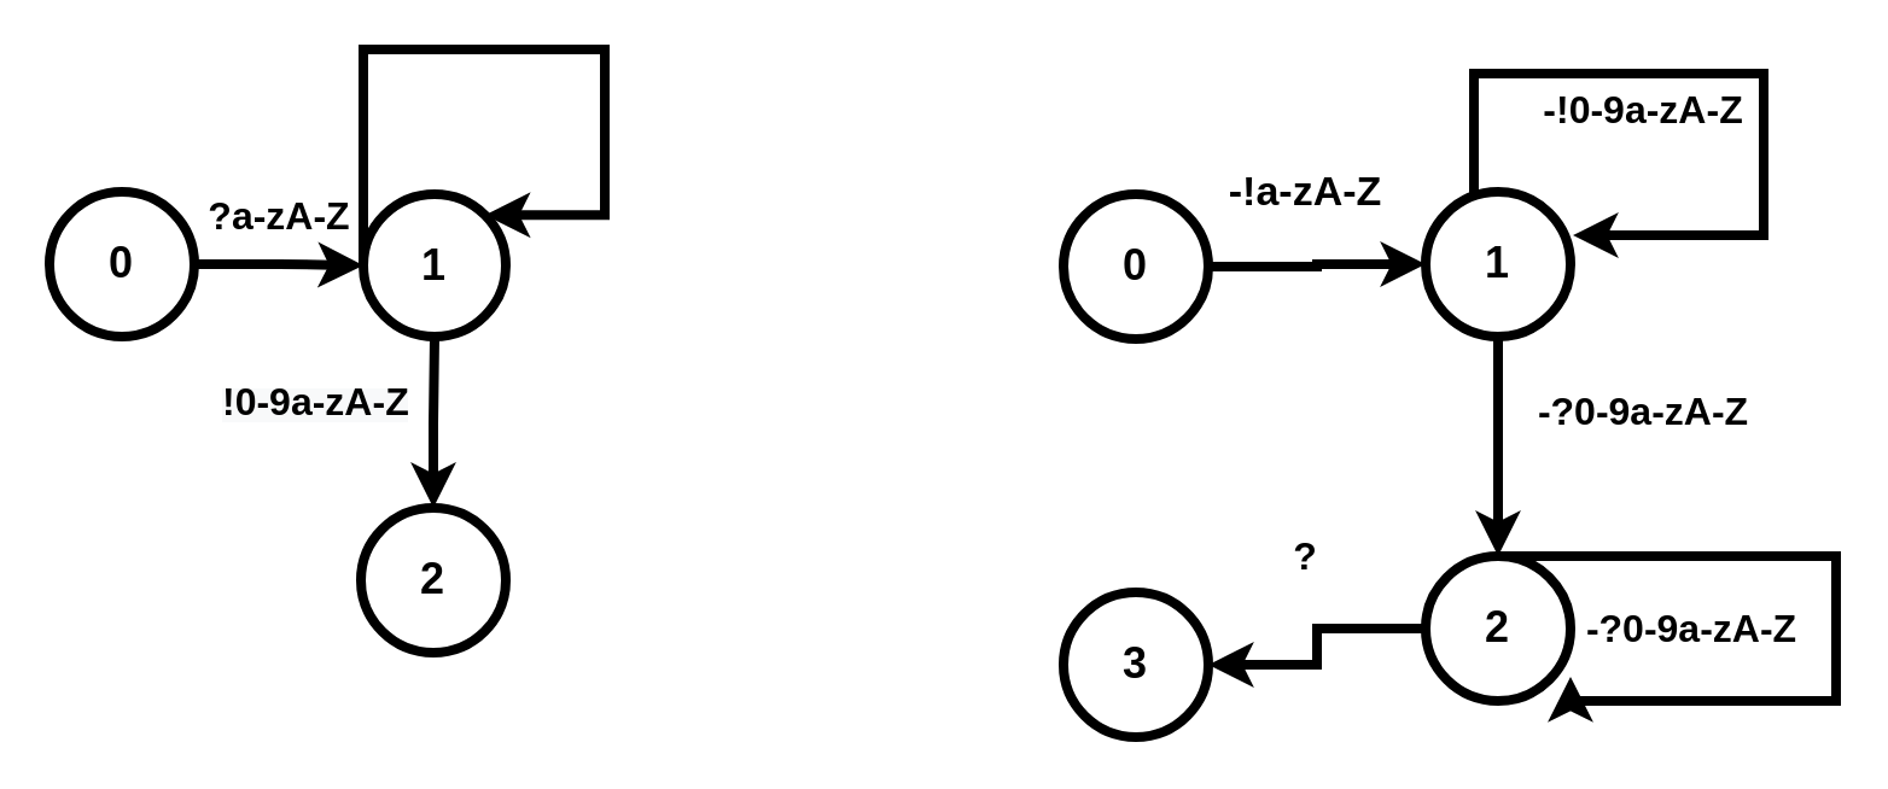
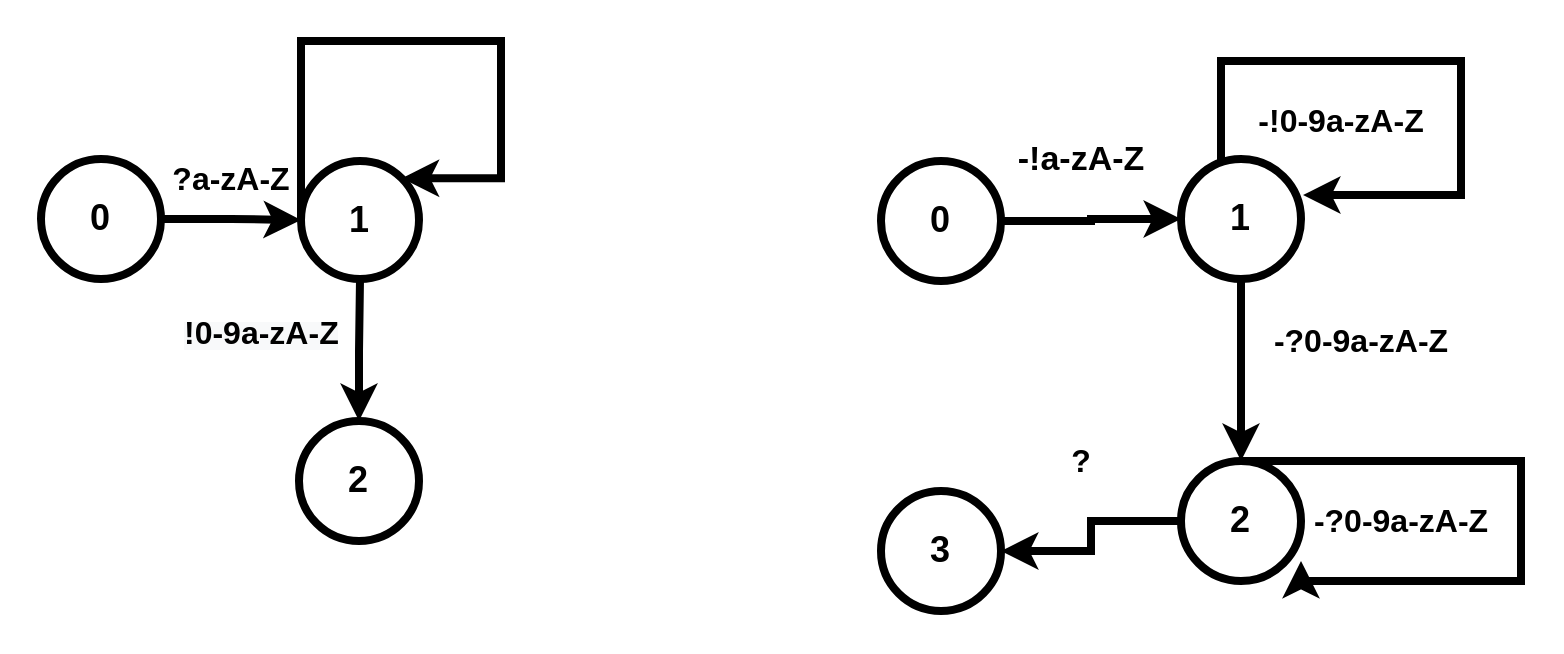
  <mxCell id="0" />
  <mxCell id="1" parent="0" />
  <mxCell id="2" value="&lt;span style=&quot;font-size: 18px&quot;&gt;&lt;b&gt;2&lt;/b&gt;&lt;/span&gt;" style="ellipse;whiteSpace=wrap;html=1;aspect=fixed;strokeWidth=4;" vertex="1" parent="1"><mxGeometry x="149" y="210" width="60" height="60" as="geometry" /></mxCell>
  <mxCell id="3" style="edgeStyle=orthogonalEdgeStyle;rounded=0;orthogonalLoop=1;jettySize=auto;html=1;entryX=0.5;entryY=0;entryDx=0;entryDy=0;strokeWidth=4;" edge="1" parent="1" source="4" target="2"><mxGeometry relative="1" as="geometry"><Array as="points"><mxPoint x="179" y="175" /></Array></mxGeometry></mxCell>
  <mxCell id="4" value="&lt;font style=&quot;font-size: 18px&quot;&gt;&lt;b&gt;1&lt;/b&gt;&lt;/font&gt;" style="ellipse;whiteSpace=wrap;html=1;aspect=fixed;strokeWidth=4;" vertex="1" parent="1"><mxGeometry x="150" y="80" width="59" height="59" as="geometry" /></mxCell>
  <mxCell id="5" style="edgeStyle=orthogonalEdgeStyle;rounded=0;orthogonalLoop=1;jettySize=auto;html=1;entryX=0.5;entryY=0;entryDx=0;entryDy=0;strokeWidth=4;" edge="1" parent="1" source="6" target="13"><mxGeometry relative="1" as="geometry" /></mxCell>
  <mxCell id="6" value="&lt;font style=&quot;font-size: 18px&quot;&gt;&lt;b&gt;1&lt;/b&gt;&lt;/font&gt;" style="ellipse;whiteSpace=wrap;html=1;aspect=fixed;strokeWidth=4;" vertex="1" parent="1"><mxGeometry x="590" y="79" width="60" height="60" as="geometry" /></mxCell>
  <mxCell id="7" value="&lt;font style=&quot;font-size: 18px&quot;&gt;&lt;b&gt;3&lt;/b&gt;&lt;/font&gt;" style="ellipse;whiteSpace=wrap;html=1;aspect=fixed;strokeWidth=4;" vertex="1" parent="1"><mxGeometry x="440" y="245" width="60" height="60" as="geometry" /></mxCell>
  <mxCell id="8" style="edgeStyle=orthogonalEdgeStyle;rounded=0;orthogonalLoop=1;jettySize=auto;html=1;entryX=0;entryY=0.5;entryDx=0;entryDy=0;strokeWidth=4;" edge="1" parent="1" source="9" target="6"><mxGeometry relative="1" as="geometry" /></mxCell>
  <mxCell id="9" value="&lt;font style=&quot;font-size: 18px&quot;&gt;&lt;b&gt;0&lt;/b&gt;&lt;/font&gt;" style="ellipse;whiteSpace=wrap;html=1;aspect=fixed;strokeWidth=4;" vertex="1" parent="1"><mxGeometry x="440" y="80" width="60" height="60" as="geometry" /></mxCell>
  <mxCell id="10" style="edgeStyle=orthogonalEdgeStyle;rounded=0;orthogonalLoop=1;jettySize=auto;html=1;entryX=0;entryY=0.5;entryDx=0;entryDy=0;strokeWidth=4;" edge="1" parent="1" source="11" target="4"><mxGeometry relative="1" as="geometry" /></mxCell>
  <mxCell id="11" value="&lt;font style=&quot;font-size: 18px&quot;&gt;&lt;b&gt;0&lt;/b&gt;&lt;/font&gt;" style="ellipse;whiteSpace=wrap;html=1;aspect=fixed;strokeWidth=4;" vertex="1" parent="1"><mxGeometry x="20" y="79" width="60" height="60" as="geometry" /></mxCell>
  <mxCell id="12" style="edgeStyle=orthogonalEdgeStyle;rounded=0;orthogonalLoop=1;jettySize=auto;html=1;exitX=0;exitY=0.5;exitDx=0;exitDy=0;entryX=1;entryY=0.5;entryDx=0;entryDy=0;strokeWidth=4;" edge="1" parent="1" source="13" target="7"><mxGeometry relative="1" as="geometry" /></mxCell>
  <mxCell id="13" value="&lt;font style=&quot;font-size: 18px&quot;&gt;&lt;b&gt;2&lt;/b&gt;&lt;/font&gt;" style="ellipse;whiteSpace=wrap;html=1;aspect=fixed;strokeWidth=4;" vertex="1" parent="1"><mxGeometry x="590" y="230" width="60" height="60" as="geometry" /></mxCell>
  <mxCell id="14" value="&lt;b&gt;&lt;font style=&quot;font-size: 16px&quot;&gt;?a-zA-Z&lt;/font&gt;&lt;/b&gt;" style="text;html=1;align=center;verticalAlign=middle;resizable=0;points=[];autosize=1;" vertex="1" parent="1"><mxGeometry x="80" y="79" width="70" height="20" as="geometry" /></mxCell>
  <mxCell id="15" style="edgeStyle=orthogonalEdgeStyle;rounded=0;orthogonalLoop=1;jettySize=auto;html=1;entryX=1;entryY=0;entryDx=0;entryDy=0;strokeWidth=4;" edge="1" parent="1" source="4" target="4"><mxGeometry relative="1" as="geometry"><Array as="points"><mxPoint x="150" y="20" /><mxPoint x="250" y="20" /><mxPoint x="250" y="89" /></Array></mxGeometry></mxCell>
  <mxCell id="16" value="&lt;b style=&quot;color: rgb(0 , 0 , 0) ; font-family: &amp;#34;helvetica&amp;#34; ; font-size: 12px ; font-style: normal ; letter-spacing: normal ; text-align: center ; text-indent: 0px ; text-transform: none ; word-spacing: 0px ; background-color: rgb(248 , 249 , 250)&quot;&gt;&lt;font style=&quot;font-size: 16px&quot;&gt;!0-9a-zA-Z&lt;/font&gt;&lt;/b&gt;" style="text;whiteSpace=wrap;html=1;" vertex="1" parent="1"><mxGeometry x="90" y="150" width="110" height="30" as="geometry" /></mxCell>
  <mxCell id="17" value="&lt;font style=&quot;font-size: 17px&quot;&gt;&lt;b&gt;-!a-zA-Z&lt;/b&gt;&lt;/font&gt;" style="text;html=1;align=center;verticalAlign=middle;resizable=0;points=[];autosize=1;" vertex="1" parent="1"><mxGeometry x="500" y="70" width="80" height="20" as="geometry" /></mxCell>
  <mxCell id="18" style="edgeStyle=orthogonalEdgeStyle;rounded=0;orthogonalLoop=1;jettySize=auto;html=1;entryX=1.017;entryY=0.3;entryDx=0;entryDy=0;entryPerimeter=0;strokeWidth=4;" edge="1" parent="1" source="6" target="6"><mxGeometry relative="1" as="geometry"><Array as="points"><mxPoint x="610" y="30" /><mxPoint x="730" y="30" /><mxPoint x="730" y="97" /></Array></mxGeometry></mxCell>
- <mxCell id="19" value="&lt;b&gt;&lt;font style=&quot;font-size: 16px&quot;&gt;-!0-9a-zA-Z&lt;/font&gt;&lt;/b&gt;" style="text;html=1;align=center;verticalAlign=middle;resizable=0;points=[];autosize=1;" vertex="1" parent="1"><mxGeometry x="630" y="35" width="100" height="20" as="geometry" /></mxCell>
+ <mxCell id="19" value="&lt;b&gt;&lt;font style=&quot;font-size: 16px&quot;&gt;-!0-9a-zA-Z&lt;/font&gt;&lt;/b&gt;" style="text;html=1;align=center;verticalAlign=middle;resizable=0;points=[];autosize=1;" vertex="1" parent="1"><mxGeometry x="620" y="50" width="100" height="20" as="geometry" /></mxCell>
  <mxCell id="20" value="&lt;b&gt;&lt;font style=&quot;font-size: 16px&quot;&gt;-?0-9a-zA-Z&lt;/font&gt;&lt;/b&gt;" style="text;html=1;align=center;verticalAlign=middle;resizable=0;points=[];autosize=1;" vertex="1" parent="1"><mxGeometry x="630" y="160" width="100" height="20" as="geometry" /></mxCell>
  <mxCell id="21" value="&lt;font style=&quot;font-size: 16px&quot;&gt;&lt;b&gt;?&lt;/b&gt;&lt;/font&gt;" style="text;html=1;align=center;verticalAlign=middle;resizable=0;points=[];autosize=1;" vertex="1" parent="1"><mxGeometry x="525" y="220" width="30" height="20" as="geometry" /></mxCell>
  <mxCell id="22" style="edgeStyle=orthogonalEdgeStyle;rounded=0;orthogonalLoop=1;jettySize=auto;html=1;entryX=1;entryY=0.833;entryDx=0;entryDy=0;entryPerimeter=0;strokeWidth=4;" edge="1" parent="1" source="13" target="13"><mxGeometry relative="1" as="geometry"><Array as="points"><mxPoint x="760" y="230" /><mxPoint x="760" y="290" /><mxPoint x="650" y="290" /></Array></mxGeometry></mxCell>
  <mxCell id="23" value="&lt;b&gt;&lt;font style=&quot;font-size: 16px&quot;&gt;-?0-9a-zA-Z&lt;/font&gt;&lt;/b&gt;" style="text;html=1;align=center;verticalAlign=middle;resizable=0;points=[];autosize=1;" vertex="1" parent="1"><mxGeometry x="650" y="250" width="100" height="20" as="geometry" /></mxCell>
